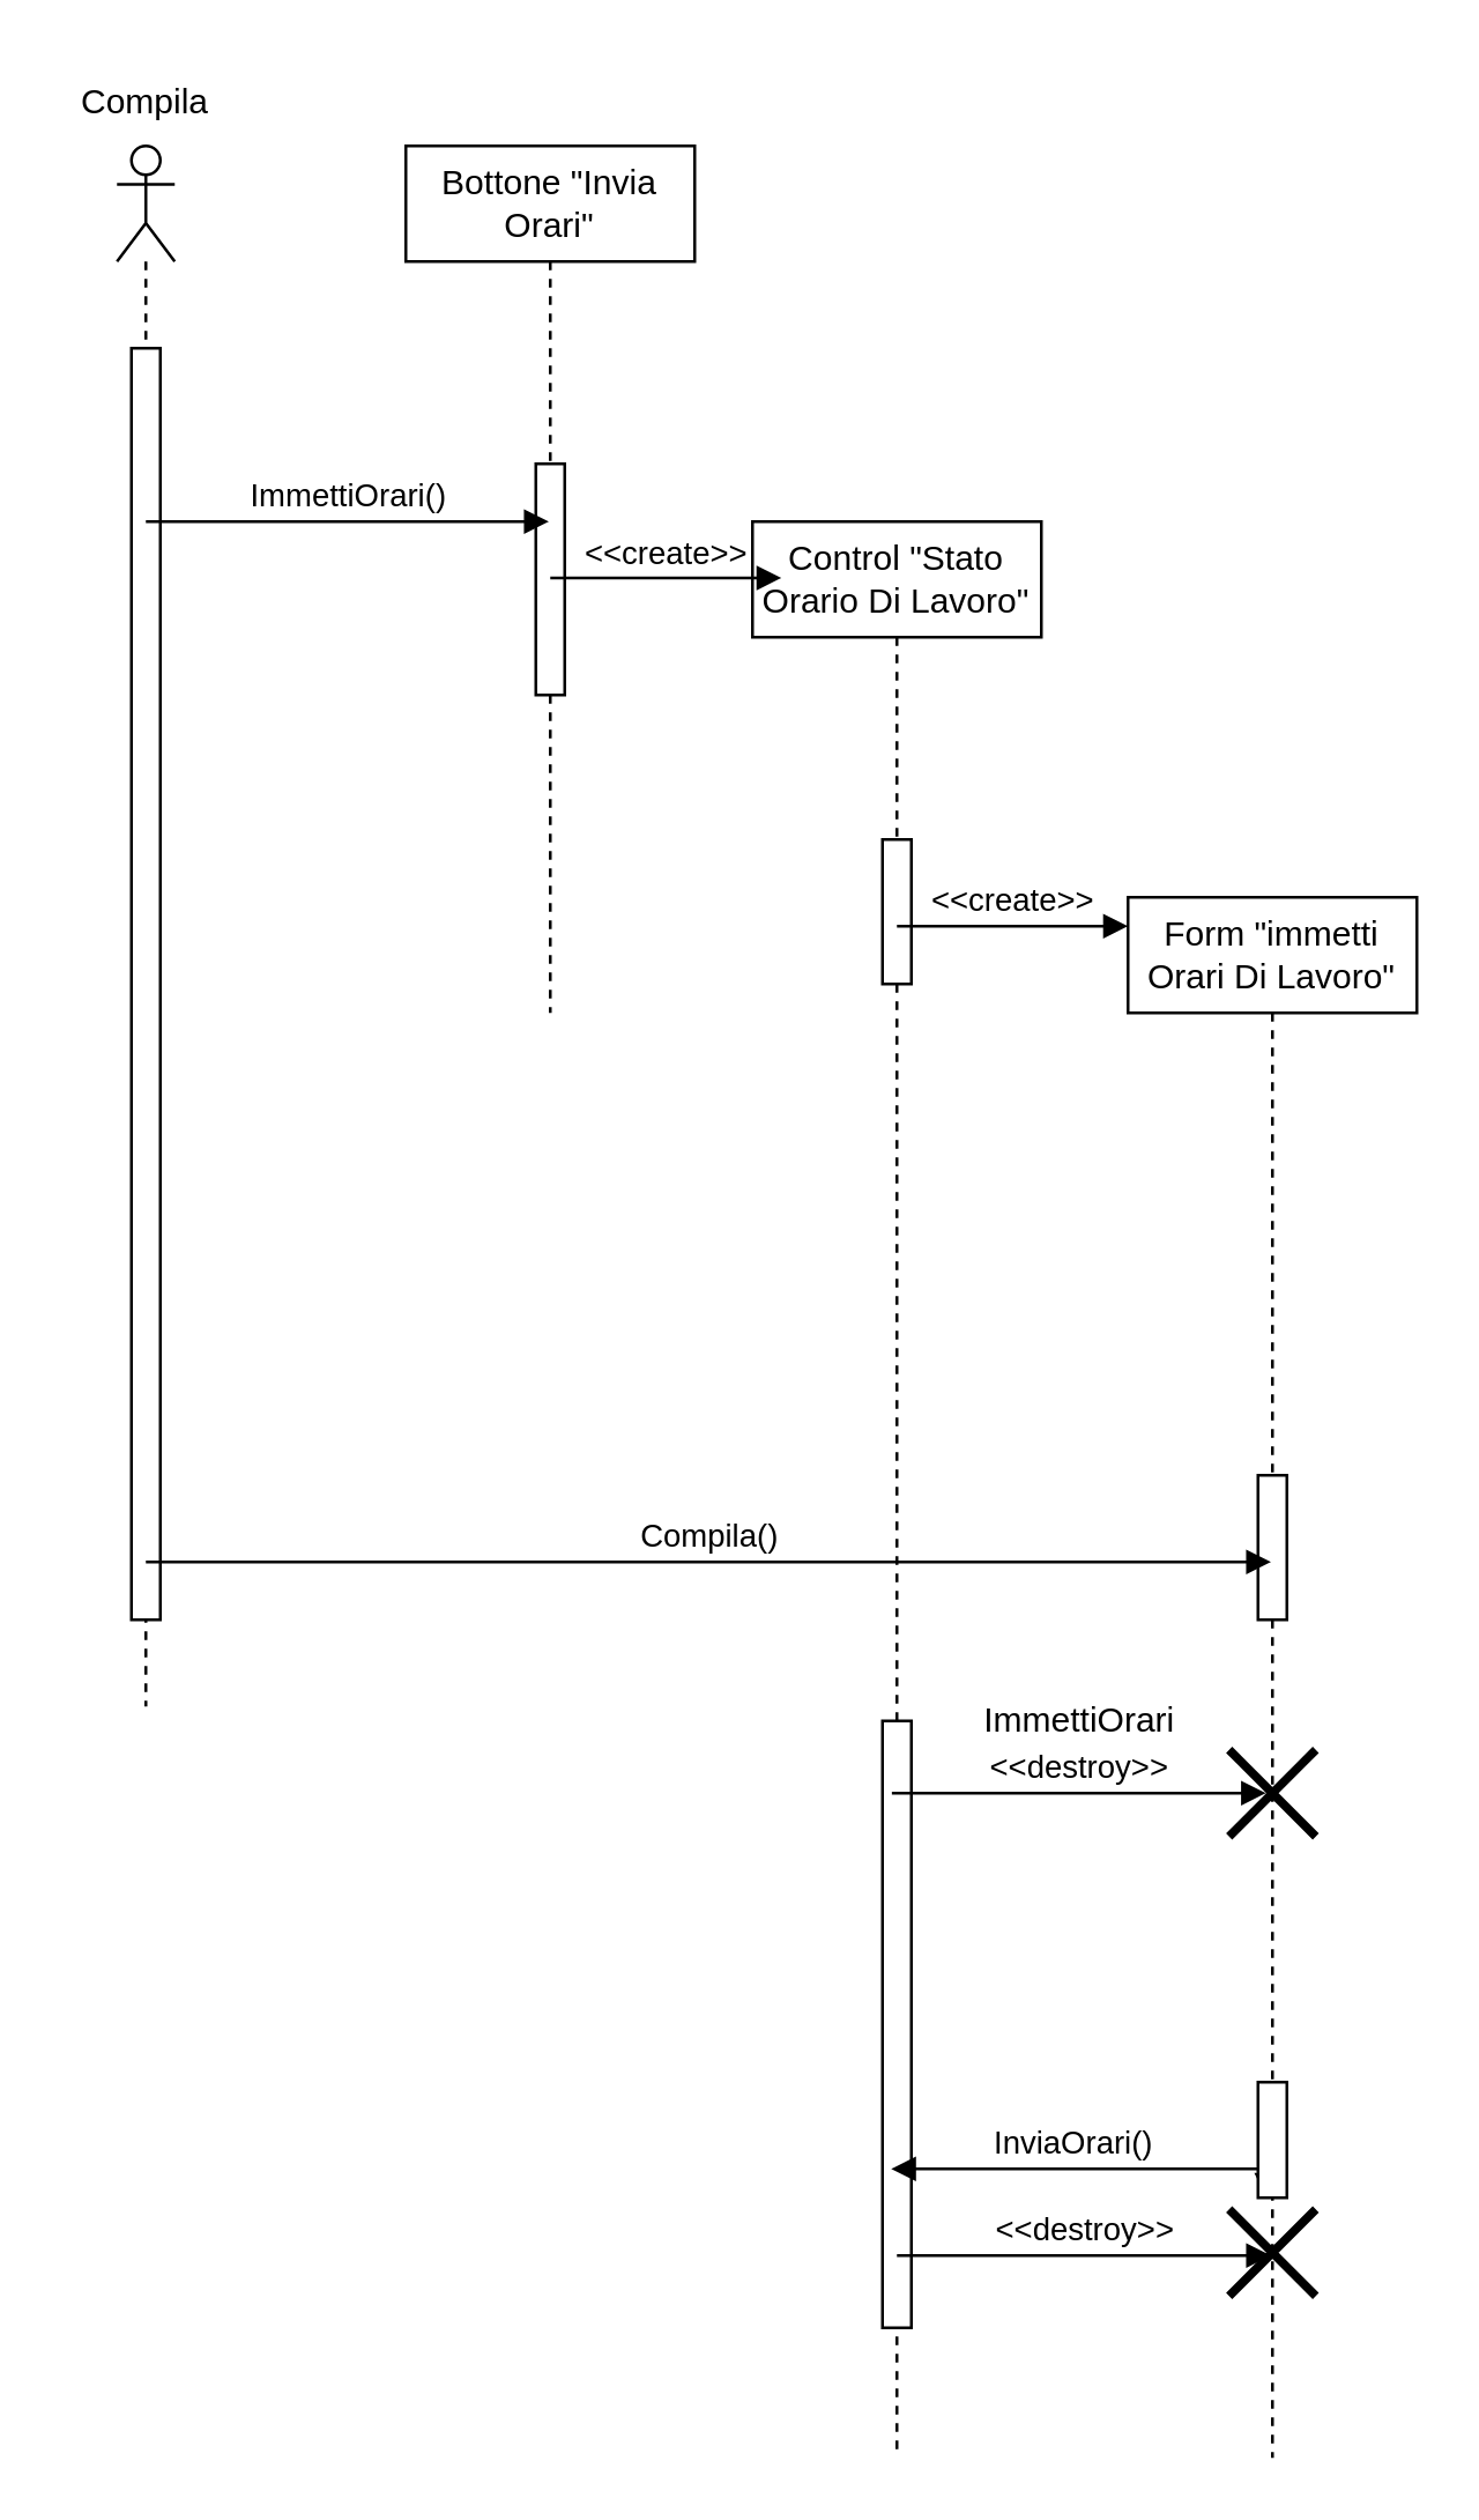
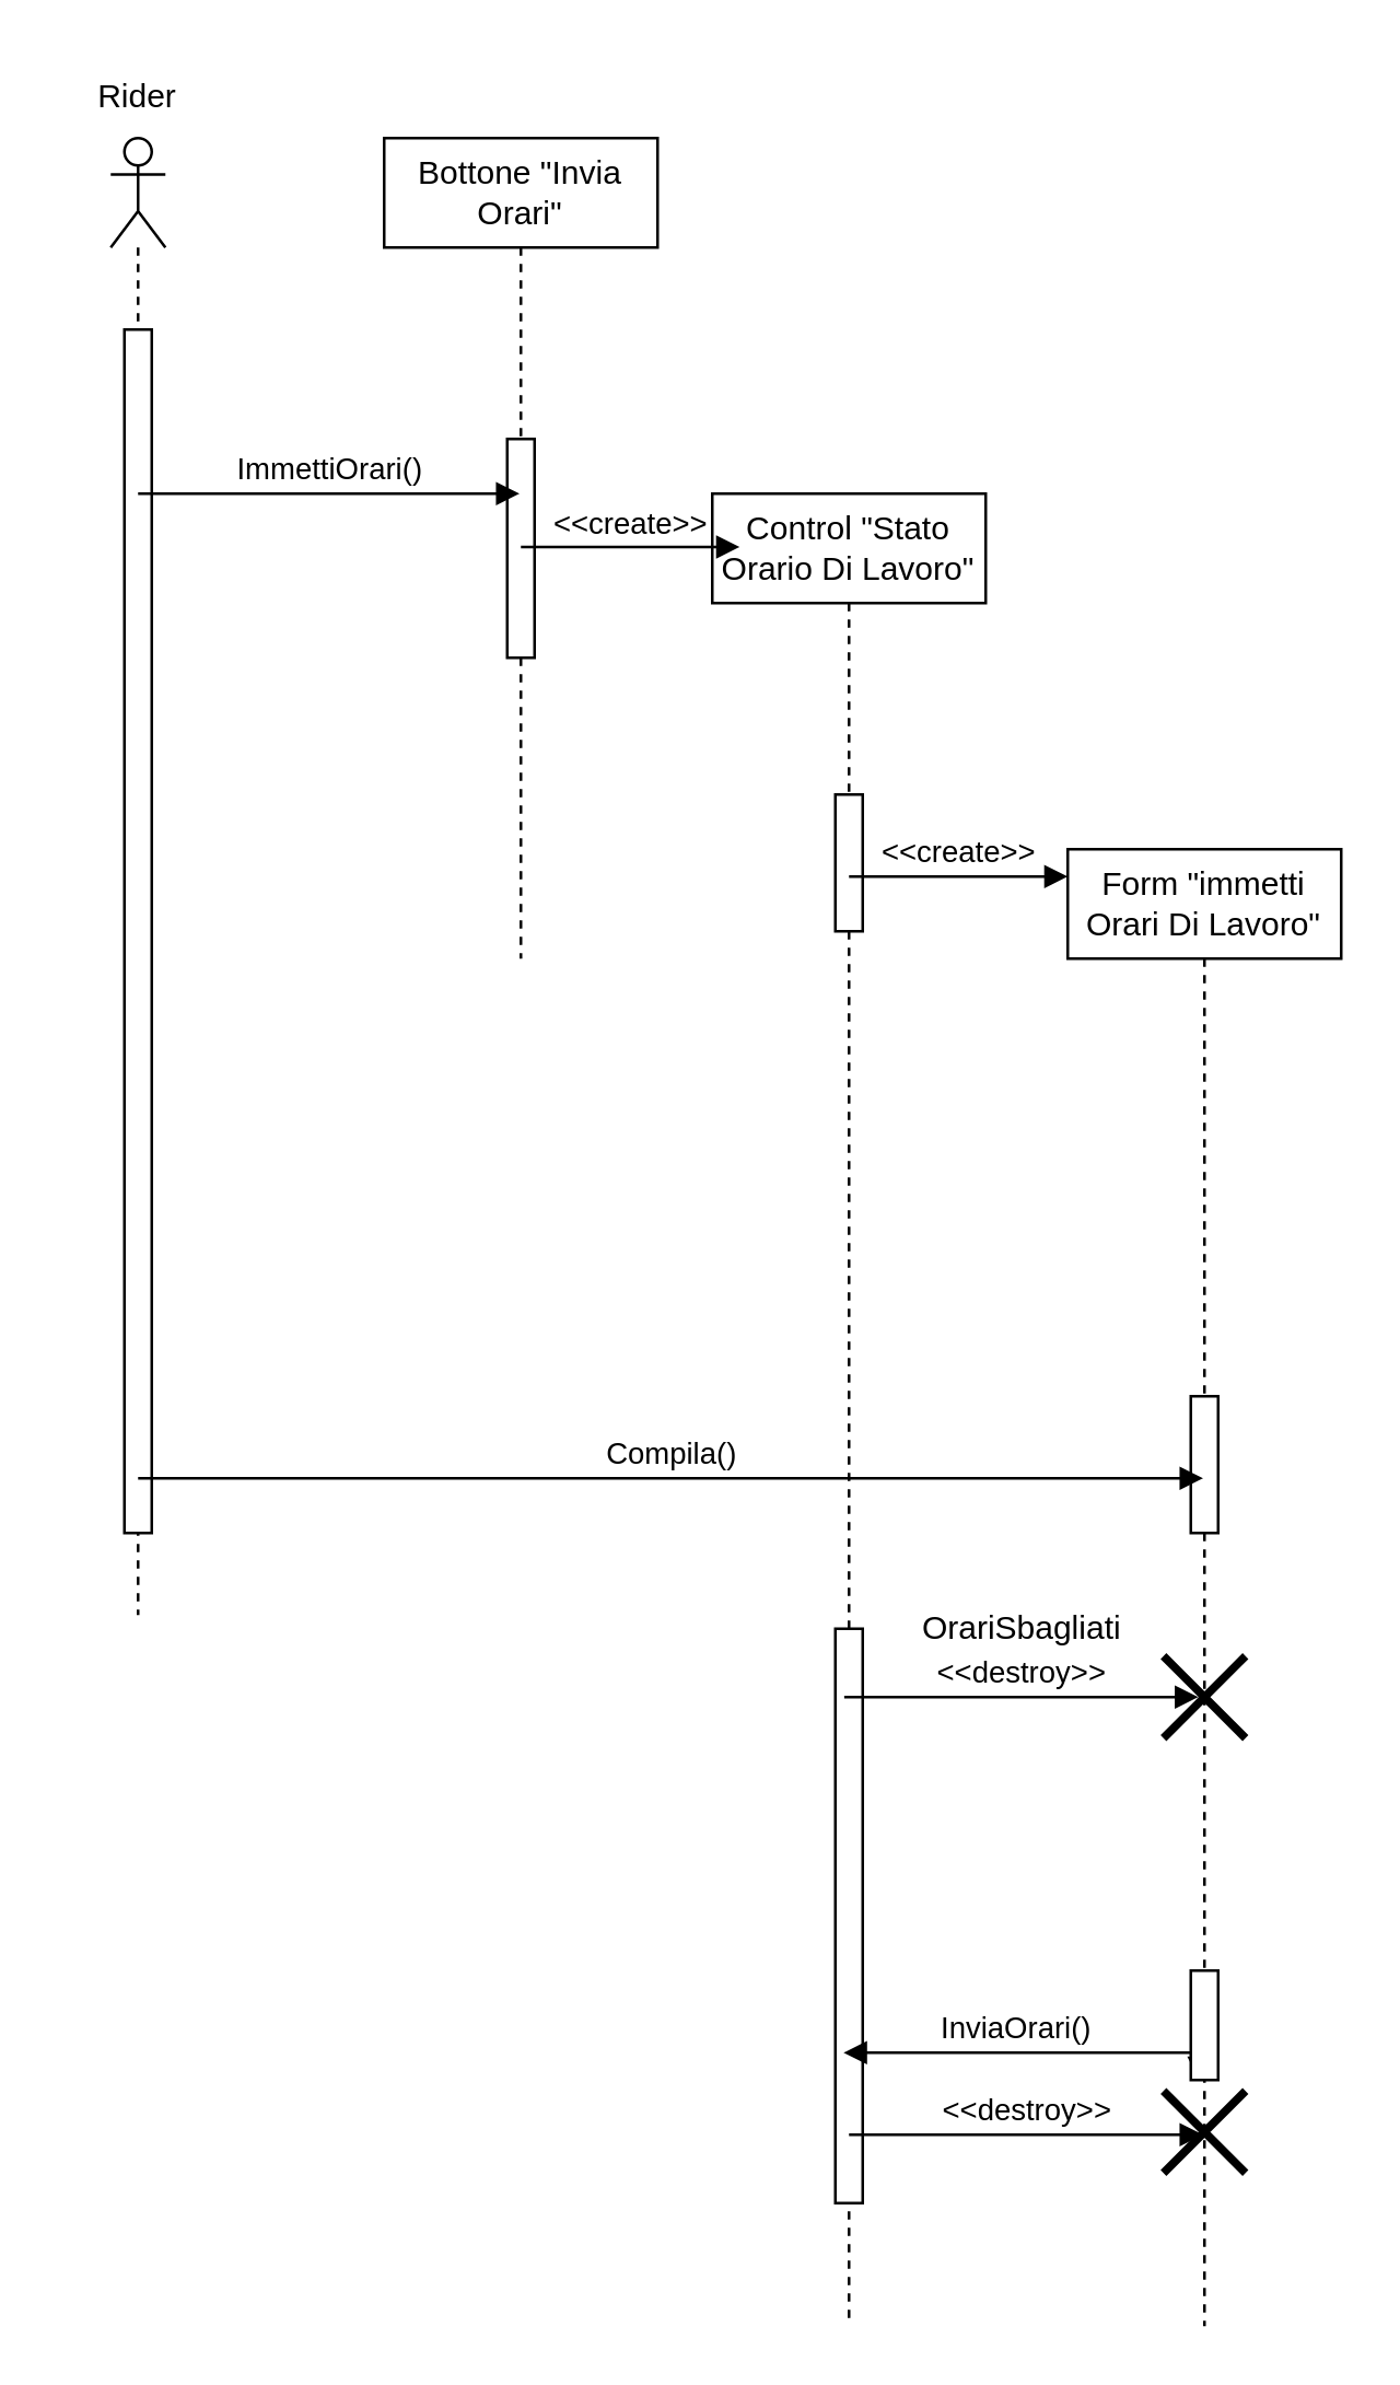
  <mxCell id="0" />
  <mxCell id="1" parent="0" />
  <mxCell id="2" value="" style="shape=umlLifeline;perimeter=lifelinePerimeter;whiteSpace=wrap;html=1;container=1;dropTarget=0;collapsible=0;recursiveResize=0;outlineConnect=0;portConstraint=eastwest;newEdgeStyle={&quot;curved&quot;:0,&quot;rounded&quot;:0};participant=umlActor;" parent="1" vertex="1"><mxGeometry x="40" y="50" width="20" height="540" as="geometry" /></mxCell>
  <mxCell id="3" value="" style="html=1;points=[[0,0,0,0,5],[0,1,0,0,-5],[1,0,0,0,5],[1,1,0,0,-5]];perimeter=orthogonalPerimeter;outlineConnect=0;targetShapes=umlLifeline;portConstraint=eastwest;newEdgeStyle={&quot;curved&quot;:0,&quot;rounded&quot;:0};" parent="2" vertex="1"><mxGeometry x="5" y="70" width="10" height="440" as="geometry" /></mxCell>
- <mxCell id="4" value="Compila" style="text;html=1;strokeColor=none;fillColor=none;align=center;verticalAlign=middle;whiteSpace=wrap;rounded=0;" parent="1" vertex="1"><mxGeometry x="20" y="20" width="60" height="30" as="geometry" /></mxCell>
+ <mxCell id="4" value="Rider" style="text;html=1;strokeColor=none;fillColor=none;align=center;verticalAlign=middle;whiteSpace=wrap;rounded=0;" parent="1" vertex="1"><mxGeometry x="20" y="20" width="60" height="30" as="geometry" /></mxCell>
  <mxCell id="5" value="Bottone &quot;Invia Orari&quot;" style="shape=umlLifeline;perimeter=lifelinePerimeter;whiteSpace=wrap;html=1;container=1;dropTarget=0;collapsible=0;recursiveResize=0;outlineConnect=0;portConstraint=eastwest;newEdgeStyle={&quot;curved&quot;:0,&quot;rounded&quot;:0};" parent="1" vertex="1"><mxGeometry x="140" y="50" width="100" height="300" as="geometry" /></mxCell>
  <mxCell id="6" value="" style="html=1;points=[[0,0,0,0,5],[0,1,0,0,-5],[1,0,0,0,5],[1,1,0,0,-5]];perimeter=orthogonalPerimeter;outlineConnect=0;targetShapes=umlLifeline;portConstraint=eastwest;newEdgeStyle={&quot;curved&quot;:0,&quot;rounded&quot;:0};" parent="5" vertex="1"><mxGeometry x="45" y="110" width="10" height="80" as="geometry" /></mxCell>
  <mxCell id="7" value="Control &quot;Stato Orario Di Lavoro&quot;" style="shape=umlLifeline;perimeter=lifelinePerimeter;whiteSpace=wrap;html=1;container=1;dropTarget=0;collapsible=0;recursiveResize=0;outlineConnect=0;portConstraint=eastwest;newEdgeStyle={&quot;curved&quot;:0,&quot;rounded&quot;:0};" parent="1" vertex="1"><mxGeometry x="260" y="180" width="100" height="670" as="geometry" /></mxCell>
  <mxCell id="8" value="" style="html=1;points=[[0,0,0,0,5],[0,1,0,0,-5],[1,0,0,0,5],[1,1,0,0,-5]];perimeter=orthogonalPerimeter;outlineConnect=0;targetShapes=umlLifeline;portConstraint=eastwest;newEdgeStyle={&quot;curved&quot;:0,&quot;rounded&quot;:0};" parent="7" vertex="1"><mxGeometry x="45" y="110" width="10" height="50" as="geometry" /></mxCell>
  <mxCell id="9" value="" style="html=1;points=[[0,0,0,0,5],[0,1,0,0,-5],[1,0,0,0,5],[1,1,0,0,-5]];perimeter=orthogonalPerimeter;outlineConnect=0;targetShapes=umlLifeline;portConstraint=eastwest;newEdgeStyle={&quot;curved&quot;:0,&quot;rounded&quot;:0};" parent="7" vertex="1"><mxGeometry x="45" y="415" width="10" height="210" as="geometry" /></mxCell>
  <mxCell id="10" value="Form &quot;immetti Orari Di Lavoro&quot;" style="shape=umlLifeline;perimeter=lifelinePerimeter;whiteSpace=wrap;html=1;container=1;dropTarget=0;collapsible=0;recursiveResize=0;outlineConnect=0;portConstraint=eastwest;newEdgeStyle={&quot;curved&quot;:0,&quot;rounded&quot;:0};" parent="1" vertex="1"><mxGeometry x="390" y="310" width="100" height="540" as="geometry" /></mxCell>
  <mxCell id="11" value="" style="html=1;points=[[0,0,0,0,5],[0,1,0,0,-5],[1,0,0,0,5],[1,1,0,0,-5]];perimeter=orthogonalPerimeter;outlineConnect=0;targetShapes=umlLifeline;portConstraint=eastwest;newEdgeStyle={&quot;curved&quot;:0,&quot;rounded&quot;:0};" parent="10" vertex="1"><mxGeometry x="45" y="200" width="10" height="50" as="geometry" /></mxCell>
  <mxCell id="12" value="" style="shape=umlDestroy;whiteSpace=wrap;html=1;strokeWidth=3;targetShapes=umlLifeline;" parent="10" vertex="1"><mxGeometry x="35" y="295" width="30" height="30" as="geometry" /></mxCell>
  <mxCell id="13" value="" style="shape=umlDestroy;whiteSpace=wrap;html=1;strokeWidth=3;targetShapes=umlLifeline;" parent="10" vertex="1"><mxGeometry x="35" y="454" width="30" height="30" as="geometry" /></mxCell>
  <mxCell id="14" value="ImmettiOrari()" style="html=1;verticalAlign=bottom;endArrow=block;curved=0;rounded=0;" parent="1" edge="1"><mxGeometry width="80" relative="1" as="geometry"><mxPoint x="50" y="180" as="sourcePoint" /><mxPoint x="189.5" y="180" as="targetPoint" /></mxGeometry></mxCell>
  <mxCell id="15" value="&amp;lt;&amp;lt;create&amp;gt;&amp;gt;" style="html=1;verticalAlign=bottom;endArrow=block;curved=0;rounded=0;" parent="1" edge="1"><mxGeometry width="80" relative="1" as="geometry"><mxPoint x="190" y="199.5" as="sourcePoint" /><mxPoint x="270" y="199.5" as="targetPoint" /></mxGeometry></mxCell>
  <mxCell id="16" value="&amp;lt;&amp;lt;create&amp;gt;&amp;gt;" style="html=1;verticalAlign=bottom;endArrow=block;curved=0;rounded=0;" parent="1" edge="1"><mxGeometry width="80" relative="1" as="geometry"><mxPoint x="310" y="320" as="sourcePoint" /><mxPoint x="390" y="320" as="targetPoint" /></mxGeometry></mxCell>
  <mxCell id="17" value="Compila()" style="html=1;verticalAlign=bottom;endArrow=block;curved=0;rounded=0;" parent="1" target="10" edge="1"><mxGeometry width="80" relative="1" as="geometry"><mxPoint x="50" y="540" as="sourcePoint" /><mxPoint x="130" y="540" as="targetPoint" /></mxGeometry></mxCell>
  <mxCell id="18" value="InviaOrari()" style="html=1;verticalAlign=bottom;endArrow=block;curved=0;rounded=0;" parent="1" source="23" edge="1"><mxGeometry width="80" relative="1" as="geometry"><mxPoint x="438" y="750" as="sourcePoint" /><mxPoint x="308" y="750" as="targetPoint" /></mxGeometry></mxCell>
  <mxCell id="19" value="&amp;lt;&amp;lt;destroy&amp;gt;&amp;gt;" style="html=1;verticalAlign=bottom;endArrow=block;curved=0;rounded=0;" parent="1" edge="1"><mxGeometry width="80" relative="1" as="geometry"><mxPoint x="308.25" y="620" as="sourcePoint" /><mxPoint x="437.75" y="620" as="targetPoint" /></mxGeometry></mxCell>
- <mxCell id="20" value="ImmettiOrari" style="text;html=1;align=center;verticalAlign=middle;resizable=0;points=[];autosize=1;strokeColor=none;fillColor=none;" parent="1" vertex="1"><mxGeometry x="323" y="580" width="100" height="30" as="geometry" /></mxCell>
+ <mxCell id="20" value="OrariSbagliati" style="text;html=1;align=center;verticalAlign=middle;resizable=0;points=[];autosize=1;strokeColor=none;fillColor=none;" parent="1" vertex="1"><mxGeometry x="323" y="580" width="100" height="30" as="geometry" /></mxCell>
  <mxCell id="21" value="&amp;lt;&amp;lt;destroy&amp;gt;&amp;gt;" style="html=1;verticalAlign=bottom;endArrow=block;curved=0;rounded=0;" parent="1" target="10" edge="1"><mxGeometry width="80" relative="1" as="geometry"><mxPoint x="310" y="780" as="sourcePoint" /><mxPoint x="390" y="780" as="targetPoint" /></mxGeometry></mxCell>
  <mxCell id="22" value="" style="html=1;verticalAlign=bottom;endArrow=block;curved=0;rounded=0;" parent="1" target="23" edge="1"><mxGeometry width="80" relative="1" as="geometry"><mxPoint x="438" y="750" as="sourcePoint" /><mxPoint x="308" y="750" as="targetPoint" /></mxGeometry></mxCell>
  <mxCell id="23" value="" style="html=1;points=[[0,0,0,0,5],[0,1,0,0,-5],[1,0,0,0,5],[1,1,0,0,-5]];perimeter=orthogonalPerimeter;outlineConnect=0;targetShapes=umlLifeline;portConstraint=eastwest;newEdgeStyle={&quot;curved&quot;:0,&quot;rounded&quot;:0};" parent="1" vertex="1"><mxGeometry x="435" y="720" width="10" height="40" as="geometry" /></mxCell>
